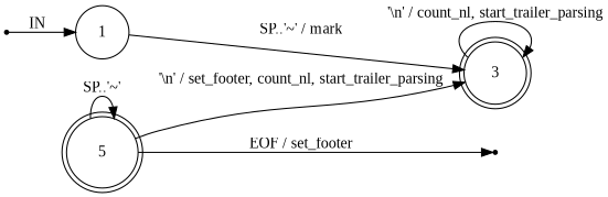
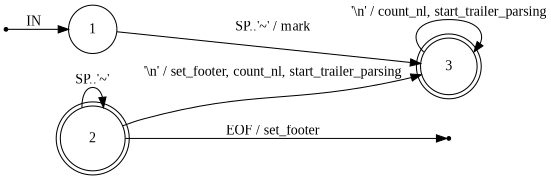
  digraph {
    fontname="Liberation Serif"
    rankdir=LR
    node [fontname="Liberation Serif" shape=point fixedsize=true]
    edge [fontname="Liberation Serif"]
    ENTRY [fixedsize=""]
    1 [height=0.65 shape=circle]
    3 [height=0.65 shape=doublecircle]
    eof_2 [fixedsize=""]
-   2 [height=0.65 shape=doublecircle label=5]
+   2 [height=0.65 shape=doublecircle]
    ENTRY -> 1 [label=IN]
    1 -> 3 [label="SP..'~' / mark"]
    3 -> 3 [label="'\\n' / count_nl, start_trailer_parsing"]
    2 -> 3 [label="'\\n' / set_footer, count_nl, start_trailer_parsing"]
    2 -> eof_2 [label="EOF / set_footer"]
    2 -> 2 [label="SP..'~'"]
  }
